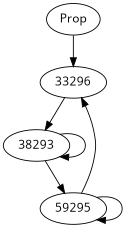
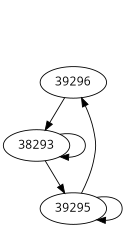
  digraph {
    fontname="Open Sans"
    node [fontname="Open Sans"]
    edge [fontname="Open Sans"]
-   Prop
-   39296 [label=33296]
-   39295 [label=59295]
+   39296
+   39295
    n4 [label=38293]
-   Prop -> 39296
    39296 -> n4
    39295 -> 39296
    39295 -> 39295
    n4 -> 39295
    n4 -> n4
  }
